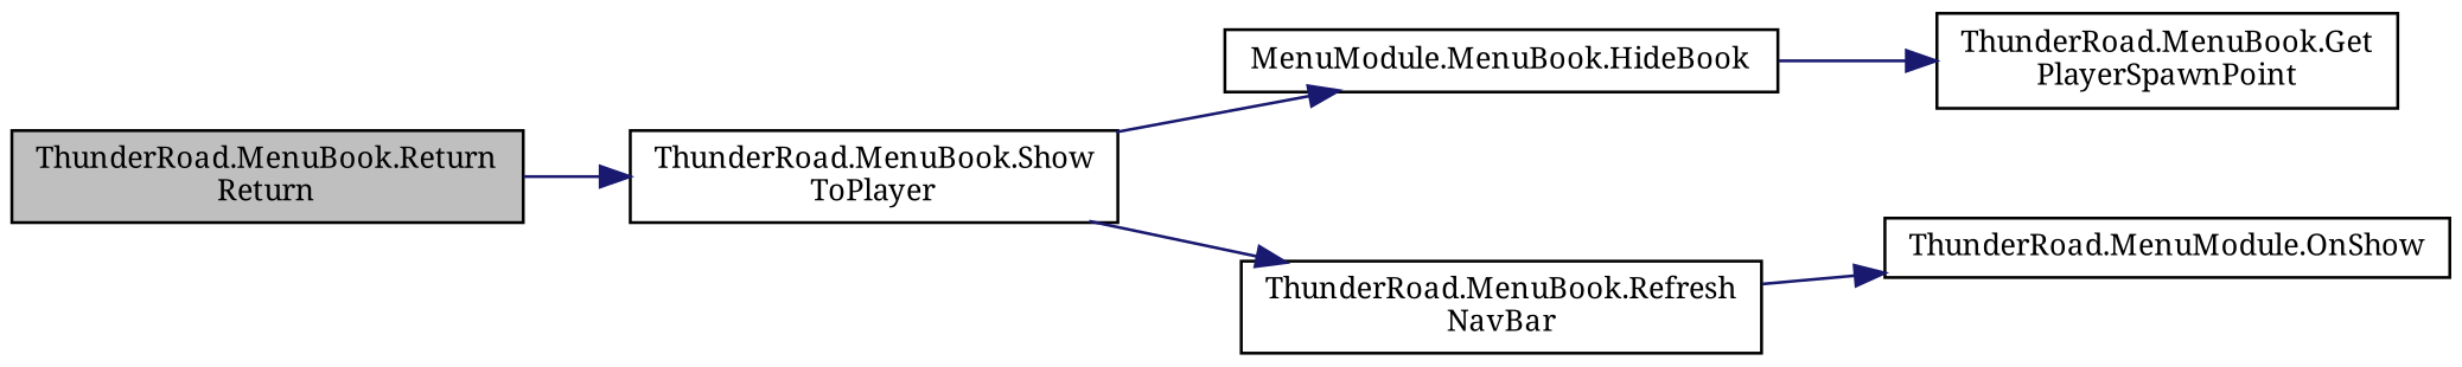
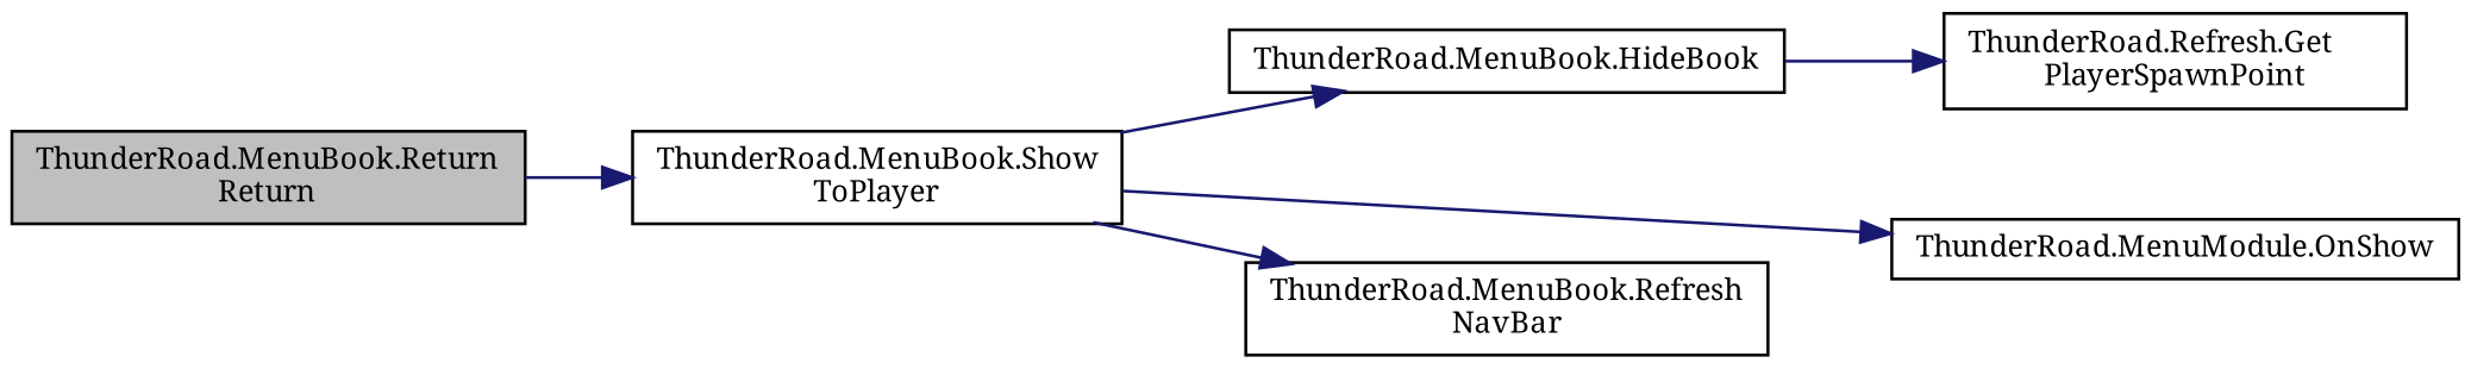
  digraph {
    fontname="Noto Serif"
    rankdir=LR
    node [color=black fillcolor=white fontname="Noto Serif" fontsize=10 shape=record style=filled]
    edge [color=midnightblue fontname="Noto Serif" fontsize=10 labelfontname=Helvetica labelfontsize=10 style=solid]
    n1 [fillcolor=grey75 fontcolor=black height=0.2 label="ThunderRoad.MenuBook.Return\lReturn" width=0.4]
    n2 [height=0.2 label="ThunderRoad.MenuBook.Show\lToPlayer" width=0.4]
-   n3 [height=0.2 label="MenuModule.MenuBook.HideBook" width=0.4]
+   n3 [height=0.2 label="ThunderRoad.MenuBook.HideBook" width=0.4]
    n4 [height=0.2 label="ThunderRoad.MenuModule.OnShow" width=0.4]
    n5 [height=0.2 label="ThunderRoad.MenuBook.Refresh\lNavBar" width=0.4]
-   n6 [height=0.2 label="ThunderRoad.MenuBook.Get\lPlayerSpawnPoint" width=0.4]
+   n6 [height=0.2 label="ThunderRoad.Refresh.Get\lPlayerSpawnPoint" width=0.4]
    n1 -> n2
    n2 -> n3
-   n5 -> n4
+   n2 -> n4
    n2 -> n5
    n3 -> n6
  }
